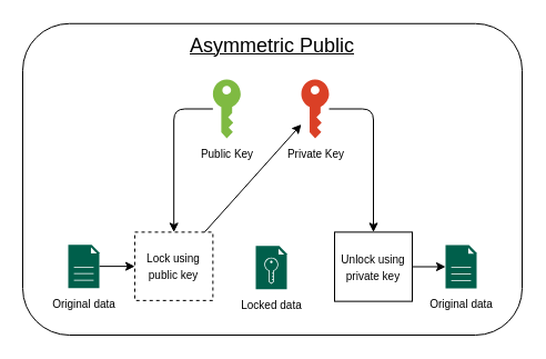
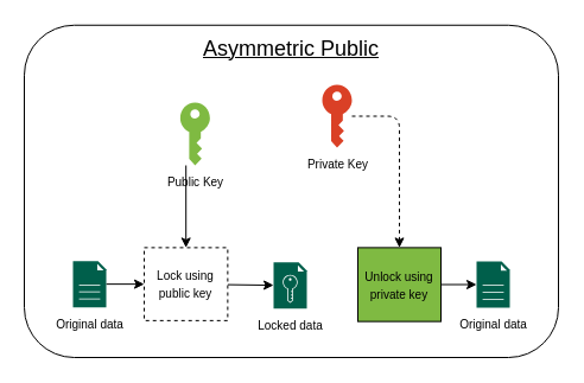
  <mxCell id="0" />
  <mxCell id="1" parent="0" />
  <mxCell id="2" value="" style="rounded=1;whiteSpace=wrap;html=1;fontSize=10;" parent="1" vertex="1"><mxGeometry x="20" y="20.75" width="450" height="280.25" as="geometry" /></mxCell>
  <mxCell id="3" value="&lt;font style=&quot;font-size: 18px;&quot;&gt;Asymmetric Public&lt;/font&gt;" style="text;html=1;strokeColor=none;fillColor=none;align=center;verticalAlign=middle;whiteSpace=wrap;rounded=0;fontStyle=4" parent="1" vertex="1"><mxGeometry x="117" y="21" width="256" height="40" as="geometry" /></mxCell>
- <mxCell id="4" style="edgeStyle=orthogonalEdgeStyle;html=1;entryX=0.5;entryY=0;entryDx=0;entryDy=0;fontSize=10;" parent="1" source="5" target="15" edge="1"><mxGeometry relative="1" as="geometry" /></mxCell>
+ <mxCell id="4" style="edgeStyle=orthogonalEdgeStyle;html=1;entryX=0.5;entryY=0;entryDx=0;entryDy=0;fontSize=10;dashed=1;" parent="1" source="5" target="15" edge="1"><mxGeometry relative="1" as="geometry" /></mxCell>
  <mxCell id="5" value="&lt;font style=&quot;font-size: 10px;&quot;&gt;Private Key&lt;/font&gt;" style="sketch=0;pointerEvents=1;shadow=0;dashed=0;html=1;strokeColor=none;labelPosition=center;verticalLabelPosition=bottom;verticalAlign=top;outlineConnect=0;align=center;shape=mxgraph.office.security.key_permissions;fillColor=#DA4026;" parent="1" vertex="1"><mxGeometry x="271" y="71" width="25" height="53" as="geometry" /></mxCell>
  <mxCell id="6" style="edgeStyle=orthogonalEdgeStyle;html=1;entryX=0.5;entryY=0;entryDx=0;entryDy=0;fontSize=10;" parent="1" source="7" target="13" edge="1"><mxGeometry relative="1" as="geometry"><Array as="points"><mxPoint x="156" y="98" /></Array></mxGeometry></mxCell>
- <mxCell id="7" value="&lt;font style=&quot;font-size: 10px;&quot;&gt;Public Key&lt;/font&gt;" style="sketch=0;pointerEvents=1;shadow=0;dashed=0;html=1;strokeColor=none;labelPosition=center;verticalLabelPosition=bottom;verticalAlign=top;outlineConnect=0;align=center;shape=mxgraph.office.security.key_permissions;fillColor=#7FBA42;" parent="1" vertex="1"><mxGeometry x="191.37" y="71" width="25" height="53" as="geometry" /></mxCell>
+ <mxCell id="7" value="&lt;font style=&quot;font-size: 10px;&quot;&gt;Public Key&lt;/font&gt;" style="sketch=0;pointerEvents=1;shadow=0;dashed=0;html=1;strokeColor=none;labelPosition=center;verticalLabelPosition=bottom;verticalAlign=top;outlineConnect=0;align=center;shape=mxgraph.office.security.key_permissions;fillColor=#7FBA42;" parent="1" vertex="1"><mxGeometry x="151.37" y="86" width="25" height="53" as="geometry" /></mxCell>
  <mxCell id="8" value="&lt;font style=&quot;font-size: 10px;&quot;&gt;Locked data&lt;/font&gt;" style="sketch=0;pointerEvents=1;shadow=0;dashed=0;html=1;strokeColor=none;fillColor=#005F4B;labelPosition=center;verticalLabelPosition=bottom;verticalAlign=top;align=center;outlineConnect=0;shape=mxgraph.veeam2.license_file;" parent="1" vertex="1"><mxGeometry x="230" y="220.75" width="28.0" height="39" as="geometry" /></mxCell>
  <mxCell id="9" style="edgeStyle=none;html=1;entryX=0;entryY=0.5;entryDx=0;entryDy=0;fontSize=10;" parent="1" source="10" target="13" edge="1"><mxGeometry relative="1" as="geometry" /></mxCell>
  <mxCell id="10" value="&lt;font style=&quot;font-size: 10px;&quot;&gt;Original data&lt;/font&gt;" style="sketch=0;pointerEvents=1;shadow=0;dashed=0;html=1;strokeColor=none;fillColor=#005F4B;labelPosition=center;verticalLabelPosition=bottom;verticalAlign=top;align=center;outlineConnect=0;shape=mxgraph.veeam2.file;" parent="1" vertex="1"><mxGeometry x="61" y="219.63" width="28.0" height="39" as="geometry" /></mxCell>
  <mxCell id="11" value="&lt;font style=&quot;font-size: 10px;&quot;&gt;Original data&lt;/font&gt;" style="sketch=0;pointerEvents=1;shadow=0;dashed=0;html=1;strokeColor=none;fillColor=#005F4B;labelPosition=center;verticalLabelPosition=bottom;verticalAlign=top;align=center;outlineConnect=0;shape=mxgraph.veeam2.file;" parent="1" vertex="1"><mxGeometry x="401" y="220" width="28.0" height="39" as="geometry" /></mxCell>
- <mxCell id="12" style="edgeStyle=none;html=1;fontSize=10;" parent="1" source="13" target="5" edge="1"><mxGeometry relative="1" as="geometry" /></mxCell>
+ <mxCell id="12" style="edgeStyle=none;html=1;fontSize=10;" parent="1" source="13" target="8" edge="1"><mxGeometry relative="1" as="geometry" /></mxCell>
  <mxCell id="13" value="&lt;font style=&quot;font-size: 10px;&quot;&gt;Lock using public key&lt;/font&gt;" style="rounded=0;whiteSpace=wrap;html=1;dashed=1;" parent="1" vertex="1"><mxGeometry x="121" y="208.38" width="70.37" height="61.5" as="geometry" /></mxCell>
  <mxCell id="14" style="edgeStyle=none;html=1;fontSize=10;" parent="1" source="15" target="11" edge="1"><mxGeometry relative="1" as="geometry" /></mxCell>
- <mxCell id="15" value="&lt;font style=&quot;font-size: 10px;&quot;&gt;Unlock using private key&lt;/font&gt;" style="rounded=0;whiteSpace=wrap;html=1;" parent="1" vertex="1"><mxGeometry x="301" y="208.38" width="70" height="62.25" as="geometry" /></mxCell>
+ <mxCell id="15" value="&lt;font style=&quot;font-size: 10px;&quot;&gt;Unlock using private key&lt;/font&gt;" style="rounded=0;whiteSpace=wrap;html=1;fillColor=#7fba42;" parent="1" vertex="1"><mxGeometry x="301" y="208.38" width="70" height="62.25" as="geometry" /></mxCell>
